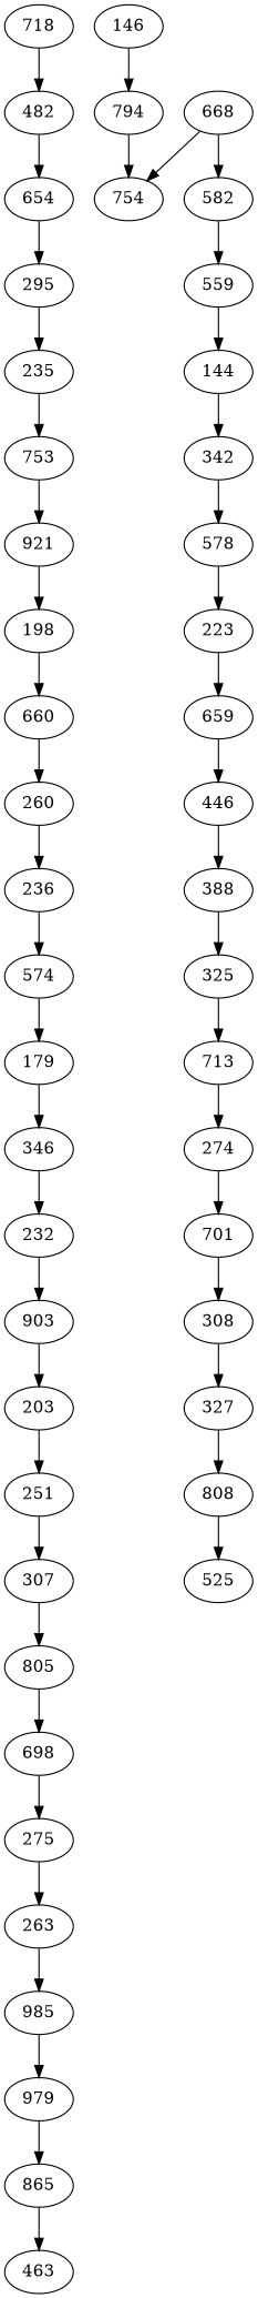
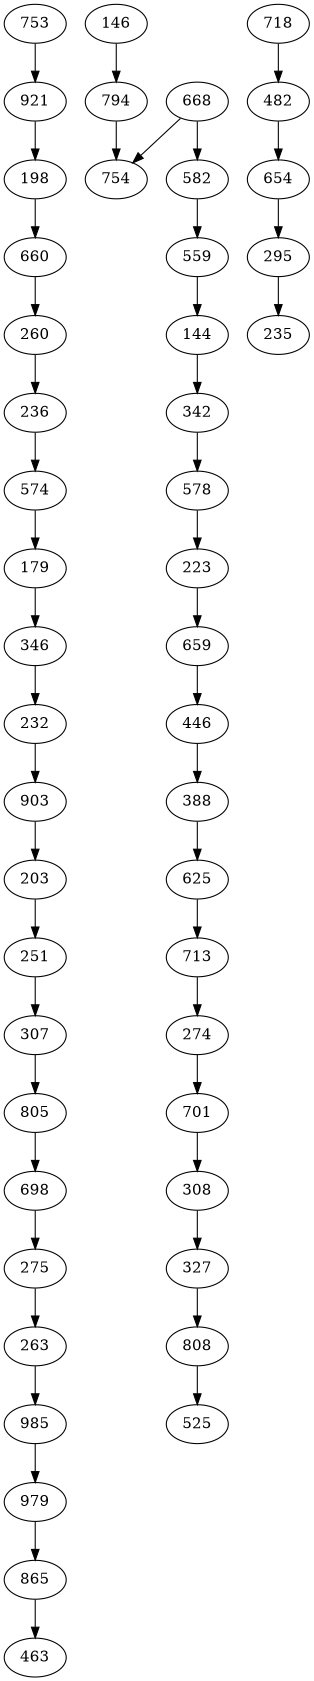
  digraph {
    edge [weight=5.9]
    203
    251
    307
    805
    698
    275
    263
    985
    979
    865
    463
    146
    794
    754
    668
    582
    559
    144
    342
    578
    223
    659
    446
    388
-   325
+   325 [label=625]
    713
    274
    701
    308
    327
    808
    525
    718
    482
    654
    295
    235
    753
    921
    198
    660
    260
    236
    574
    179
    346
    232
    903
    203 -> 251
    251 -> 307 [weight=7.2]
    307 -> 805 [weight=6.3]
    805 -> 698 [weight=4.5]
    698 -> 275 [weight=4.7]
    275 -> 263 [weight=8.4]
    263 -> 985 [weight=2.9]
    985 -> 979 [weight=4.9]
    979 -> 865 [weight=3.5]
    865 -> 463 [weight=7.6]
    146 -> 794 [weight=6.1]
    794 -> 754 [weight=5.2]
    668 -> 754 [weight=9.9]
    668 -> 582
    582 -> 559 [weight=9.9]
    559 -> 144 [weight=2.1]
    144 -> 342 [weight=5.4]
    342 -> 578 [weight=1.7]
    578 -> 223 [weight=3.0]
    223 -> 659 [weight=4.9]
    659 -> 446 [weight=1.9]
    446 -> 388 [weight=7.5]
    388 -> 325 [weight=9.6]
    325 -> 713 [weight=6.6]
    713 -> 274 [weight=7.9]
    274 -> 701 [weight=4.5]
    701 -> 308 [weight=7.1]
    308 -> 327 [weight=9.3]
    327 -> 808 [weight=9.2]
    808 -> 525 [weight=5.7]
    718 -> 482 [weight=10.0]
    482 -> 654 [weight=5.7]
    654 -> 295 [weight=8.7]
    295 -> 235 [weight=4.0]
-   235 -> 753 [weight=3.3]
    753 -> 921 [weight=8.5]
    921 -> 198 [weight=1.8]
    198 -> 660 [weight=8.1]
    660 -> 260 [weight=7.0]
    260 -> 236 [weight=1.3]
    236 -> 574 [weight=8.2]
    574 -> 179 [weight=3.1]
    179 -> 346 [weight=7.3]
    346 -> 232 [weight=5.0]
    232 -> 903 [weight=4.0]
    903 -> 203 [weight=4.4]
  }
